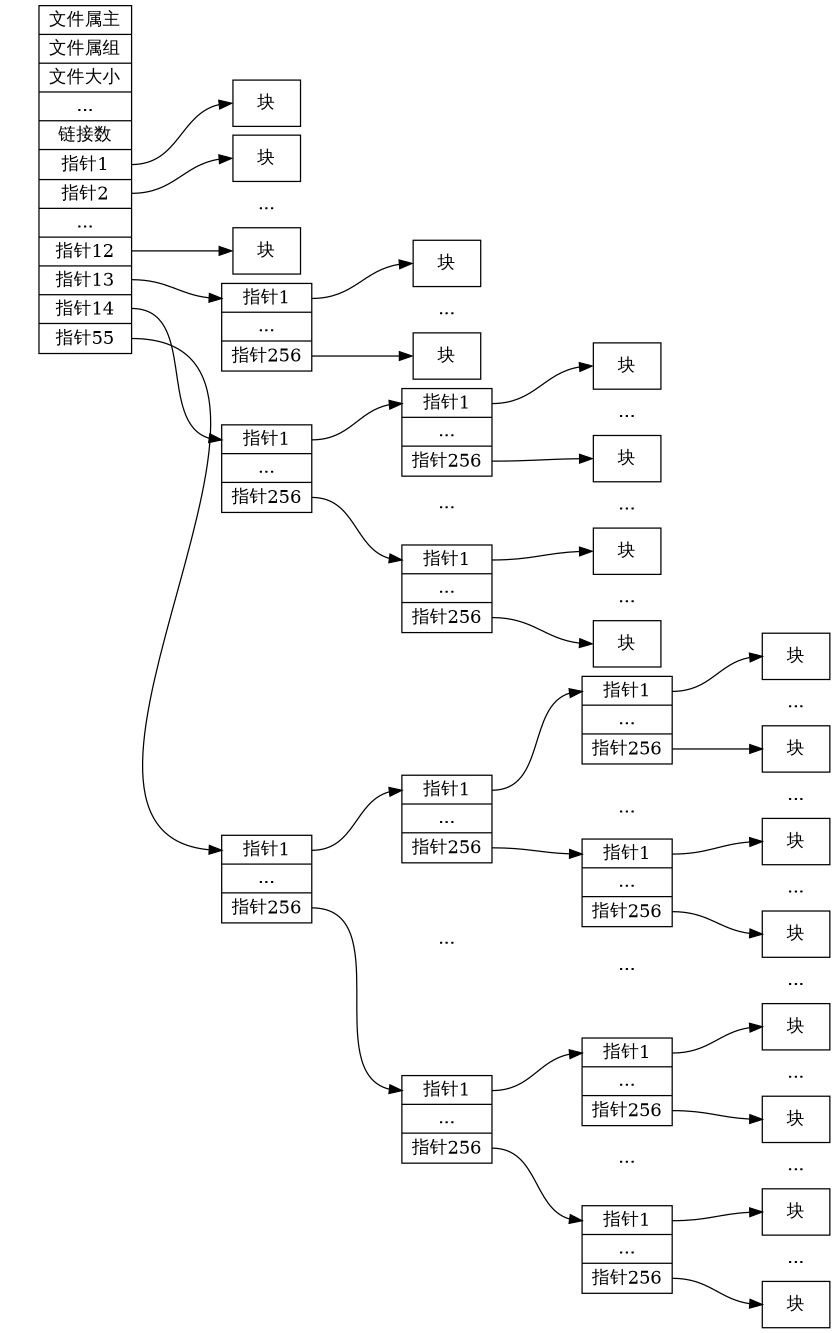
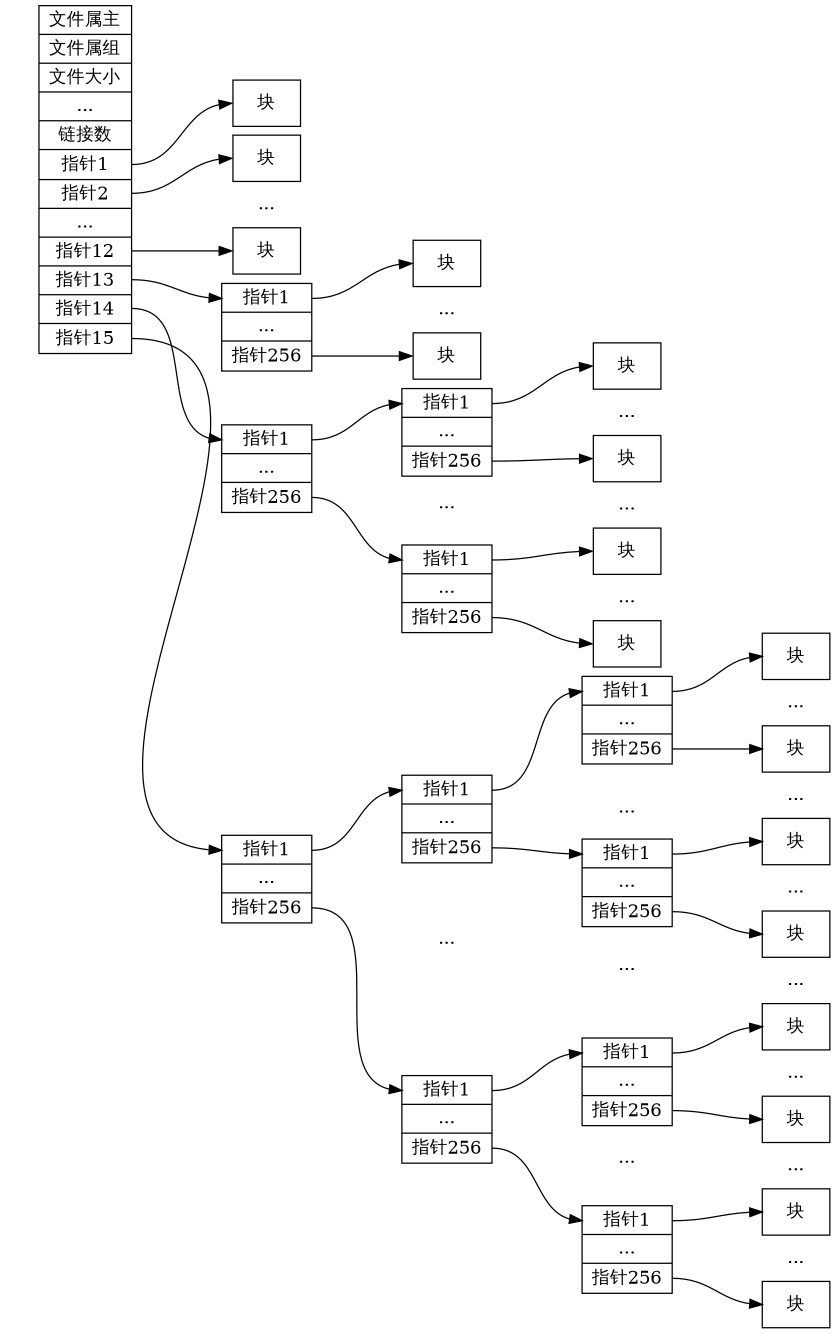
  digraph {
    nodesep=0.1
    rankdir=LR
    ranksep=1
    node [shape=record]
    edge [headport=w tailport=e]
    n1 [label="块"]
    n2 [label="块"]
    n3 [height=0.1 label="..." shape=plaintext]
    n4 [label="块"]
    n5 [label="<pb1_1>指针1|<pb1x>...|<pb1_256>指针256"]
    n6 [label="<pb2_1>指针1|<pb2x>...|<pb2_256>指针256"]
    n7 [label="<pb3_1>指针1|<pb3x>...|<pb3_256>指针256"]
    n8 [label="块"]
    n9 [height=0.1 label="..." shape=plaintext]
    n10 [label="块"]
    n11 [label="<pc1_1>指针1|<pc1x>...|<pc1_256>指针256"]
    n12 [label="<pc2_1>指针1|<pc2x>...|<pc2_256>指针256"]
    n13 [height=0.1 label="..." shape=plaintext]
    n14 [label="<pc3_1>指针1|<pc3x>...|<pc3_256>指针256"]
    n15 [height=0.1 label="..." shape=plaintext]
    n16 [label="<pc4_1>指针1|<pc4x>...|<pc4_256>指针256"]
    n17 [label="块"]
    n18 [height=0.1 label="..." shape=plaintext]
    n19 [label="块"]
    n20 [height=0.1 label="..." shape=plaintext]
    n21 [label="块"]
    n22 [height=0.1 label="..." shape=plaintext]
    n23 [label="块"]
    n24 [label="<pd1_1>指针1|<pd1x>...|<pd1_256>指针256"]
    n25 [height=0.1 label="..." shape=plaintext]
    n26 [label="<pd2_1>指针1|<pd2x>...|<pd2_256>指针256"]
    n27 [height=0.1 label="..." shape=plaintext]
    n28 [label="<pd3_1>指针1|<pd3x>...|<pd3_256>指针256"]
    n29 [height=0.1 label="..." shape=plaintext]
    n30 [label="块"]
    n31 [height=0.1 label="..." shape=plaintext]
    n32 [label="块"]
    n33 [height=0.1 label="..." shape=plaintext]
    n34 [label="块"]
    n35 [height=0.1 label="..." shape=plaintext]
    n36 [label="块"]
    n37 [height=0.1 label="..." shape=plaintext]
    n38 [label="块"]
    n39 [height=0.1 label="..." shape=plaintext]
    n40 [label="块"]
    n41 [height=0.1 label="..." shape=plaintext]
    n42 [label="块"]
    n43 [height=0.1 label="..." shape=plaintext]
    n44 [label="块"]
-   n45 [label="文件属主|文件属组|文件大小|...|链接数|<pa1>指针1|<pa2>指针2|<pax>...|<pa12>指针12|<pa13>指针13|<pa14>指针14|<pa15>指针55"]
+   n45 [label="文件属主|文件属组|文件大小|...|链接数|<pa1>指针1|<pa2>指针2|<pax>...|<pa12>指针12|<pa13>指针13|<pa14>指针14|<pa15>指针15"]
    n46 [label="<pd4_1>指针1|<pd4x>...|<pd4_256>指针256"]
    subgraph sub_1 {
      rank=same
      n1
      n2
      n3
      n4
      n5
      n6
      n7
    }
    subgraph sub_2 {
      rank=same
      n8
      n9
      n10
      n11
      n12
      n13
      n14
      n15
      n16
    }
    subgraph sub_3 {
      rank=same
      n17
      n18
      n19
      n20
      n21
      n22
      n23
      n24
      n25
      n26
      n27
      n28
      n29
    }
    subgraph sub_4 {
      rank=smae
      n30
      n31
      n32
      n33
      n34
      n35
      n36
      n37
      n38
      n39
      n40
      n41
      n42
      n43
      n44
    }
    n5 -> n8 [tailport="pb1_1:e"]
    n5 -> n9 [style=invis tailport="pb1x:e"]
    n5 -> n10 [tailport="pb1_256:e"]
    n6 -> n11 [headport="pc1_1:w" tailport="pb2_1:e"]
    n6 -> n12 [headport="pc2_1:w" tailport="pb2_256:e"]
    n6 -> n13 [style=invis tailport="pb2x:e"]
    n7 -> n14 [headport="pc3_1:w" tailport="pb3_1:e"]
    n7 -> n15 [style=invis tailport="pb3x:e"]
    n7 -> n16 [headport="pc4_1:w" tailport="pb3_256:e"]
    n11 -> n17 [tailport="pc1_1:e"]
    n11 -> n18 [style=invis tailport="pc1x:e"]
    n11 -> n19 [tailport="pc1_256:e"]
    n12 -> n21 [tailport="pc2_1:e"]
    n12 -> n22 [style=invis tailport="pc2x:e"]
    n12 -> n23 [tailport="pc2_256:e"]
    n13 -> n20 [style=invis]
    n14 -> n24 [headport="pd1_1:w" tailport="pc3_1:e"]
    n14 -> n25 [style=invis tailport="pc3x:e"]
    n14 -> n26 [headport="pd2_1:w" tailport="pc3_256:e"]
    n15 -> n27 [style=invis]
    n16 -> n28 [headport="pd3_1:w" tailport="pc4_1:e"]
    n16 -> n29 [style=invis tailport="pc4x:e"]
    n16 -> n46 [headport="pd4_1:w" tailport="pc4_256:e"]
    n24 -> n30 [tailport="pd1_1:e"]
    n24 -> n31 [style=invis tailport="pd1x:e"]
    n24 -> n32 [tailport="pd1_256:e"]
    n25 -> n33 [style=invis]
    n26 -> n34 [tailport="pd2_1:e"]
    n26 -> n35 [style=invis tailport="pd2x:e"]
    n26 -> n36 [tailport="pd2_256:e"]
    n27 -> n37 [style=invis]
    n28 -> n38 [tailport="pd3_1:e"]
    n28 -> n39 [style=invis tailport="pd3x:e"]
    n28 -> n40 [tailport="pd3_256:e"]
    n29 -> n41 [style=invis]
    n45 -> n1 [tailport="pa1:e"]
    n45 -> n2 [tailport="pa2:e"]
    n45 -> n3 [style=invis tailport="pax:e"]
    n45 -> n4 [tailport="pa12:e"]
    n45 -> n5 [headport="pb1_1:w" tailport="pa13:e"]
    n45 -> n6 [headport="pb2_1:w" tailport="pa14:e"]
    n45 -> n7 [headport="pb3_1:w" tailport="pa15:e"]
    n46 -> n42 [tailport="pd4_1:e"]
    n46 -> n43 [style=invis tailport="pd4x:e"]
    n46 -> n44 [tailport="pd4_256:e"]
  }
